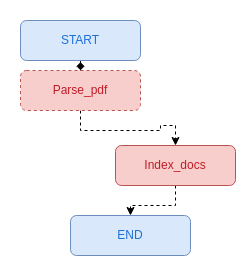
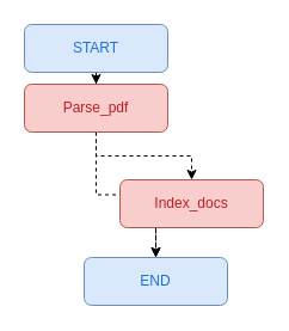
  <mxCell id="0" />
  <mxCell id="1" parent="0" />
- <mxCell id="2" style="edgeStyle=orthogonalEdgeStyle;rounded=0;orthogonalLoop=1;jettySize=auto;html=1;entryX=0.5;entryY=0;entryDx=0;entryDy=0;endArrow=diamond;" edge="1" parent="1" source="3" target="6"><mxGeometry relative="1" as="geometry" /></mxCell>
+ <mxCell id="2" style="edgeStyle=orthogonalEdgeStyle;rounded=0;orthogonalLoop=1;jettySize=auto;html=1;entryX=0.5;entryY=0;entryDx=0;entryDy=0;" edge="1" parent="1" source="3" target="6"><mxGeometry relative="1" as="geometry" /></mxCell>
  <mxCell id="3" value="&lt;span style=&quot;color: light-dark(rgb(28, 113, 216), rgb(237, 237, 237));&quot;&gt;START&lt;/span&gt;" style="rounded=1;whiteSpace=wrap;html=1;fillColor=#dae8fc;strokeColor=#6c8ebf;" vertex="1" parent="1"><mxGeometry x="20" y="20" width="120" height="40" as="geometry" /></mxCell>
  <mxCell id="4" style="edgeStyle=orthogonalEdgeStyle;rounded=0;orthogonalLoop=1;jettySize=auto;html=1;entryX=0.5;entryY=0;entryDx=0;entryDy=0;dashed=1;" edge="1" parent="1" source="6" target="9"><mxGeometry relative="1" as="geometry"><mxPoint x="80" y="150" as="targetPoint" /></mxGeometry></mxCell>
- <mxCell id="6" value="&lt;span style=&quot;color: light-dark(rgb(192, 28, 40), rgb(237, 237, 237));&quot;&gt;Parse_pdf&lt;/span&gt;" style="rounded=1;whiteSpace=wrap;html=1;fillColor=#f8cecc;strokeColor=#b85450;dashed=1;" vertex="1" parent="1"><mxGeometry x="20" y="70" width="120" height="40" as="geometry" /></mxCell>
+ <mxCell id="5" style="edgeStyle=orthogonalEdgeStyle;rounded=0;orthogonalLoop=1;jettySize=auto;html=1;entryX=0.5;entryY=0;entryDx=0;entryDy=0;dashed=1;" edge="1" parent="1" source="6" target="7"><mxGeometry relative="1" as="geometry" /></mxCell>
+ <mxCell id="6" value="&lt;span style=&quot;color: light-dark(rgb(192, 28, 40), rgb(237, 237, 237));&quot;&gt;Parse_pdf&lt;/span&gt;" style="rounded=1;whiteSpace=wrap;html=1;fillColor=#f8cecc;strokeColor=#b85450;" vertex="1" parent="1"><mxGeometry x="20" y="70" width="120" height="40" as="geometry" /></mxCell>
  <mxCell id="7" value="&lt;span style=&quot;color: light-dark(rgb(28, 113, 216), rgb(237, 237, 237));&quot;&gt;END&lt;/span&gt;" style="rounded=1;whiteSpace=wrap;html=1;fillColor=#dae8fc;strokeColor=#6c8ebf;" vertex="1" parent="1"><mxGeometry x="70" y="215" width="120" height="40" as="geometry" /></mxCell>
  <mxCell id="8" style="edgeStyle=orthogonalEdgeStyle;rounded=0;orthogonalLoop=1;jettySize=auto;html=1;entryX=0.5;entryY=0;entryDx=0;entryDy=0;dashed=1;exitX=0.5;exitY=1;exitDx=0;exitDy=0;" edge="1" parent="1" source="9" target="7"><mxGeometry relative="1" as="geometry"><mxPoint x="80" y="430" as="sourcePoint" /></mxGeometry></mxCell>
- <mxCell id="9" value="&lt;span style=&quot;color: light-dark(rgb(192, 28, 40), rgb(237, 237, 237));&quot;&gt;Index_docs&lt;/span&gt;" style="rounded=1;whiteSpace=wrap;html=1;fillColor=#f8cecc;strokeColor=#b85450;" vertex="1" parent="1"><mxGeometry x="115" y="145" width="120" height="40" as="geometry" /></mxCell>
+ <mxCell id="9" value="&lt;span style=&quot;color: light-dark(rgb(192, 28, 40), rgb(237, 237, 237));&quot;&gt;Index_docs&lt;/span&gt;" style="rounded=1;whiteSpace=wrap;html=1;fillColor=#f8cecc;strokeColor=#b85450;" vertex="1" parent="1"><mxGeometry x="100" y="150" width="120" height="40" as="geometry" /></mxCell>
